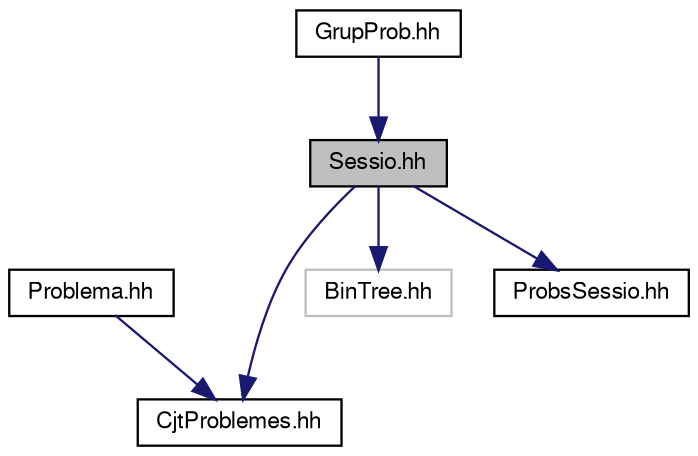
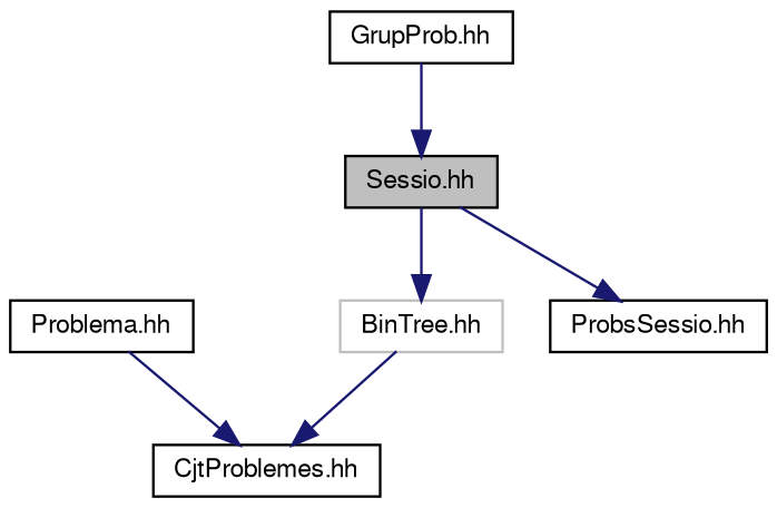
  digraph {
    node [color=black fillcolor=white fontname=FreeSans fontsize=10 shape=record style=filled]
    edge [color=midnightblue fontname=FreeSans fontsize=10 labelfontname=FreeSans labelfontsize=10 style=solid]
    n1 [fillcolor=grey75 fontcolor=black height=0.2 label="Sessio.hh" width=0.4]
    n2 [height=0.2 label="CjtProblemes.hh" width=0.4]
    n3 [color=grey75 height=0.2 label="BinTree.hh" width=0.4]
    n4 [height=0.2 label="ProbsSessio.hh" width=0.4]
    n5 [height=0.2 label="GrupProb.hh" width=0.4]
    n6 [height=0.2 label="Problema.hh" width=0.4]
-   n1 -> n2
+   n3 -> n2
    n1 -> n3
    n1 -> n4
    n5 -> n1
    n6 -> n2
  }
